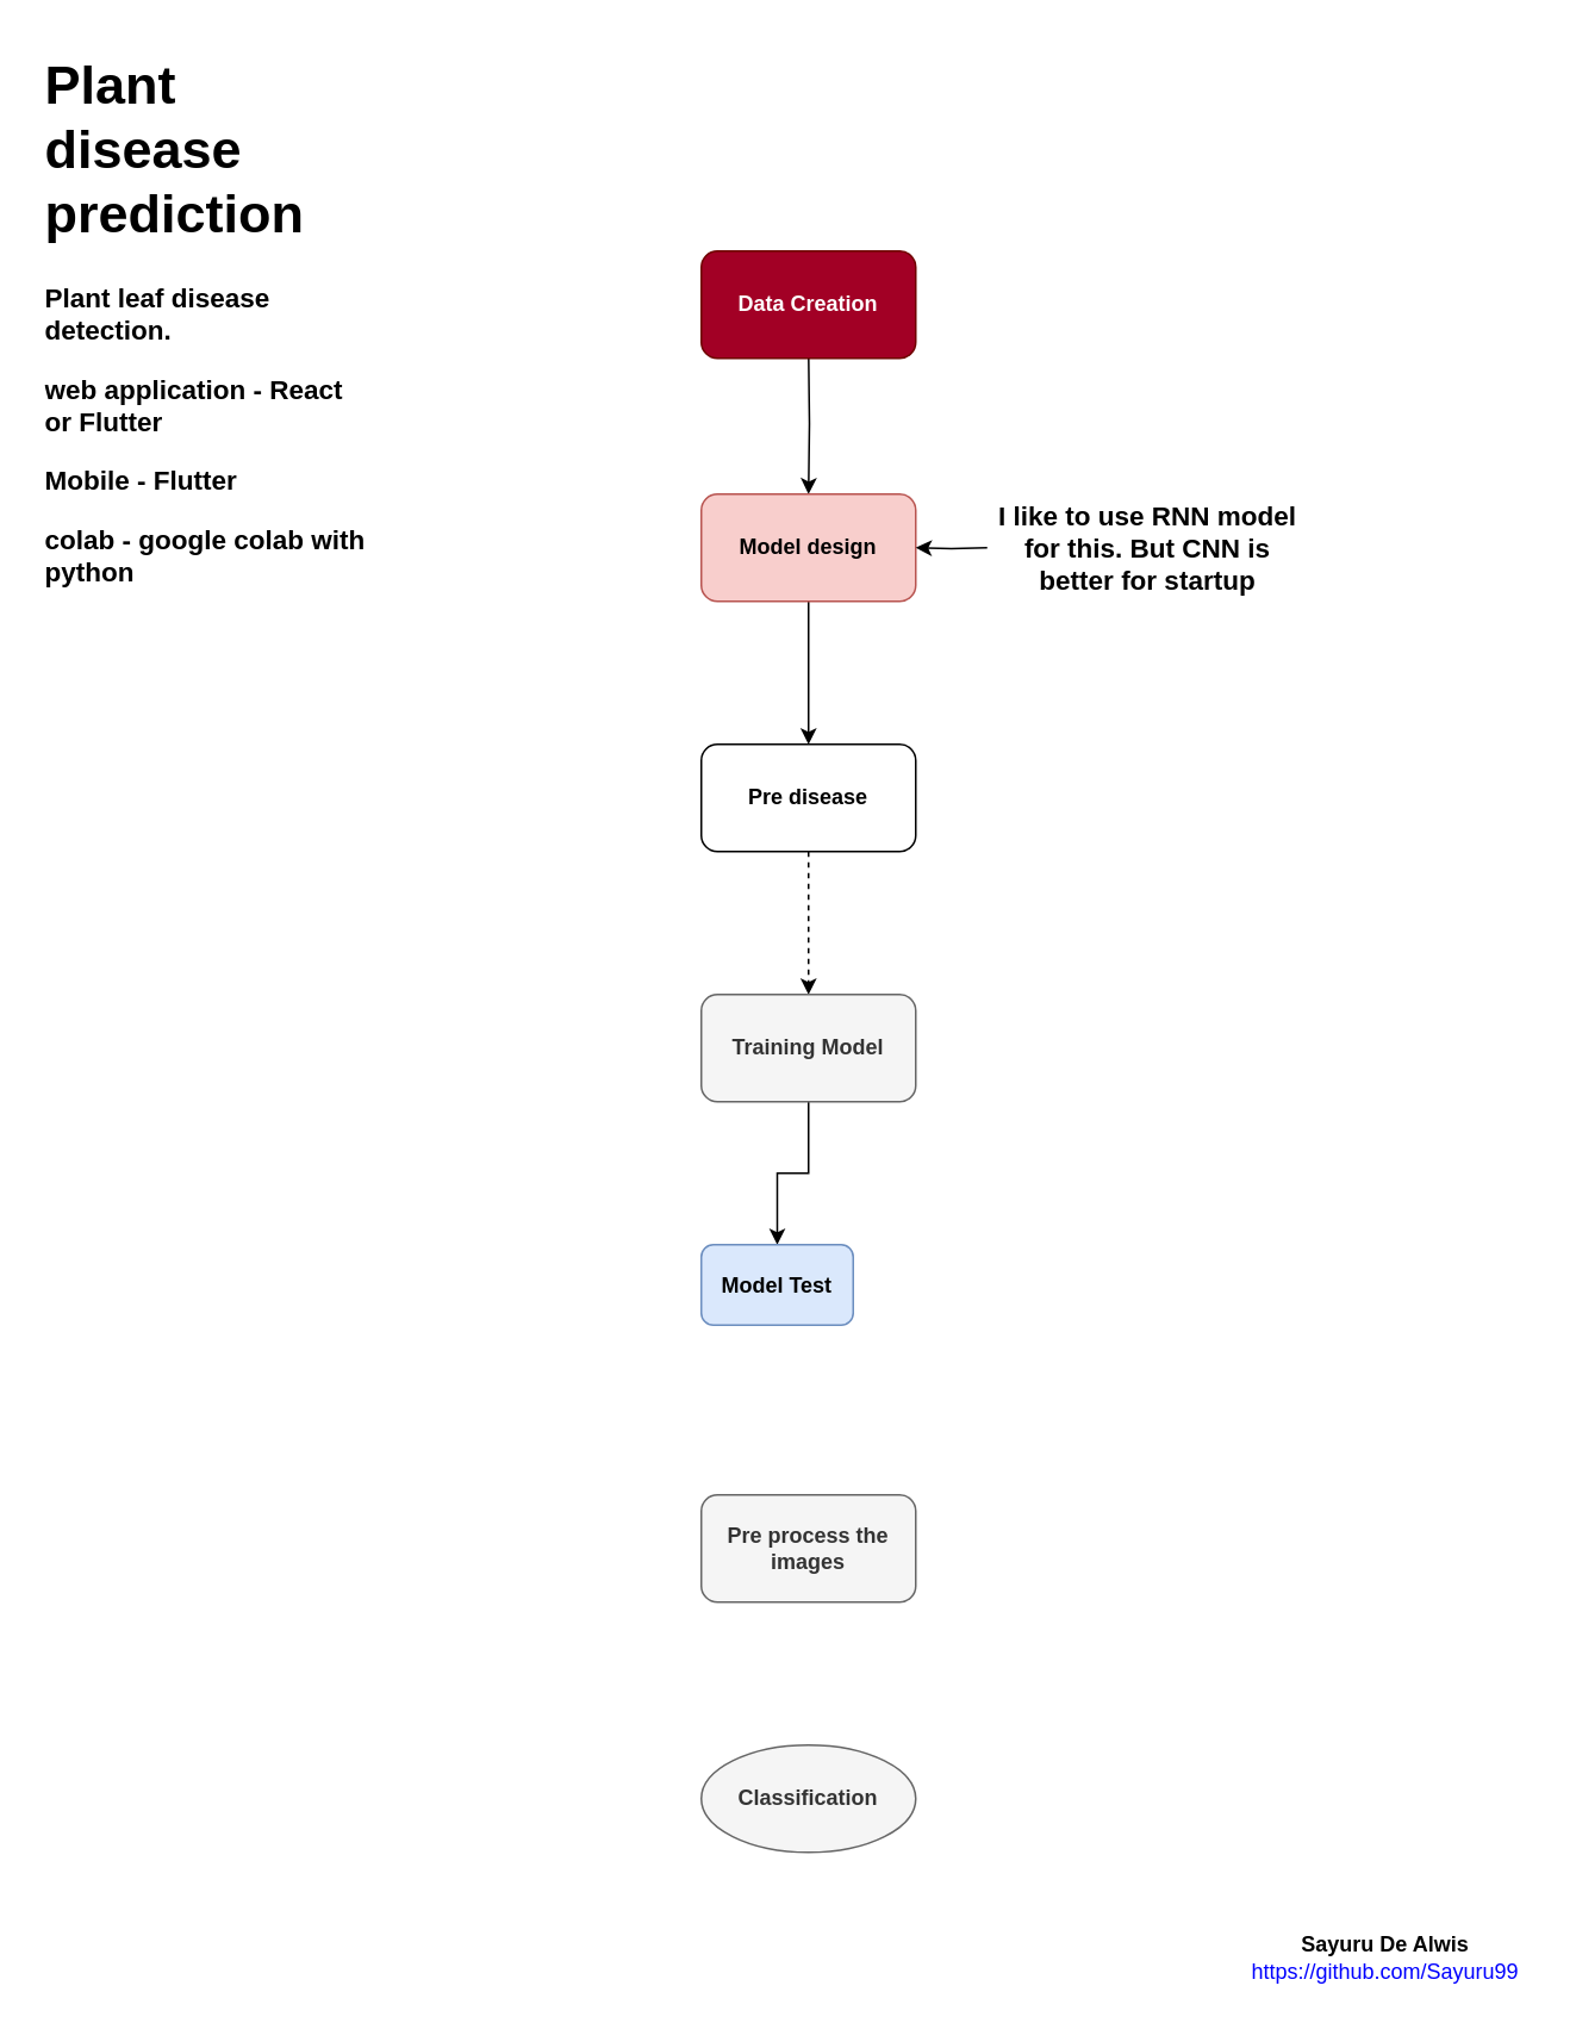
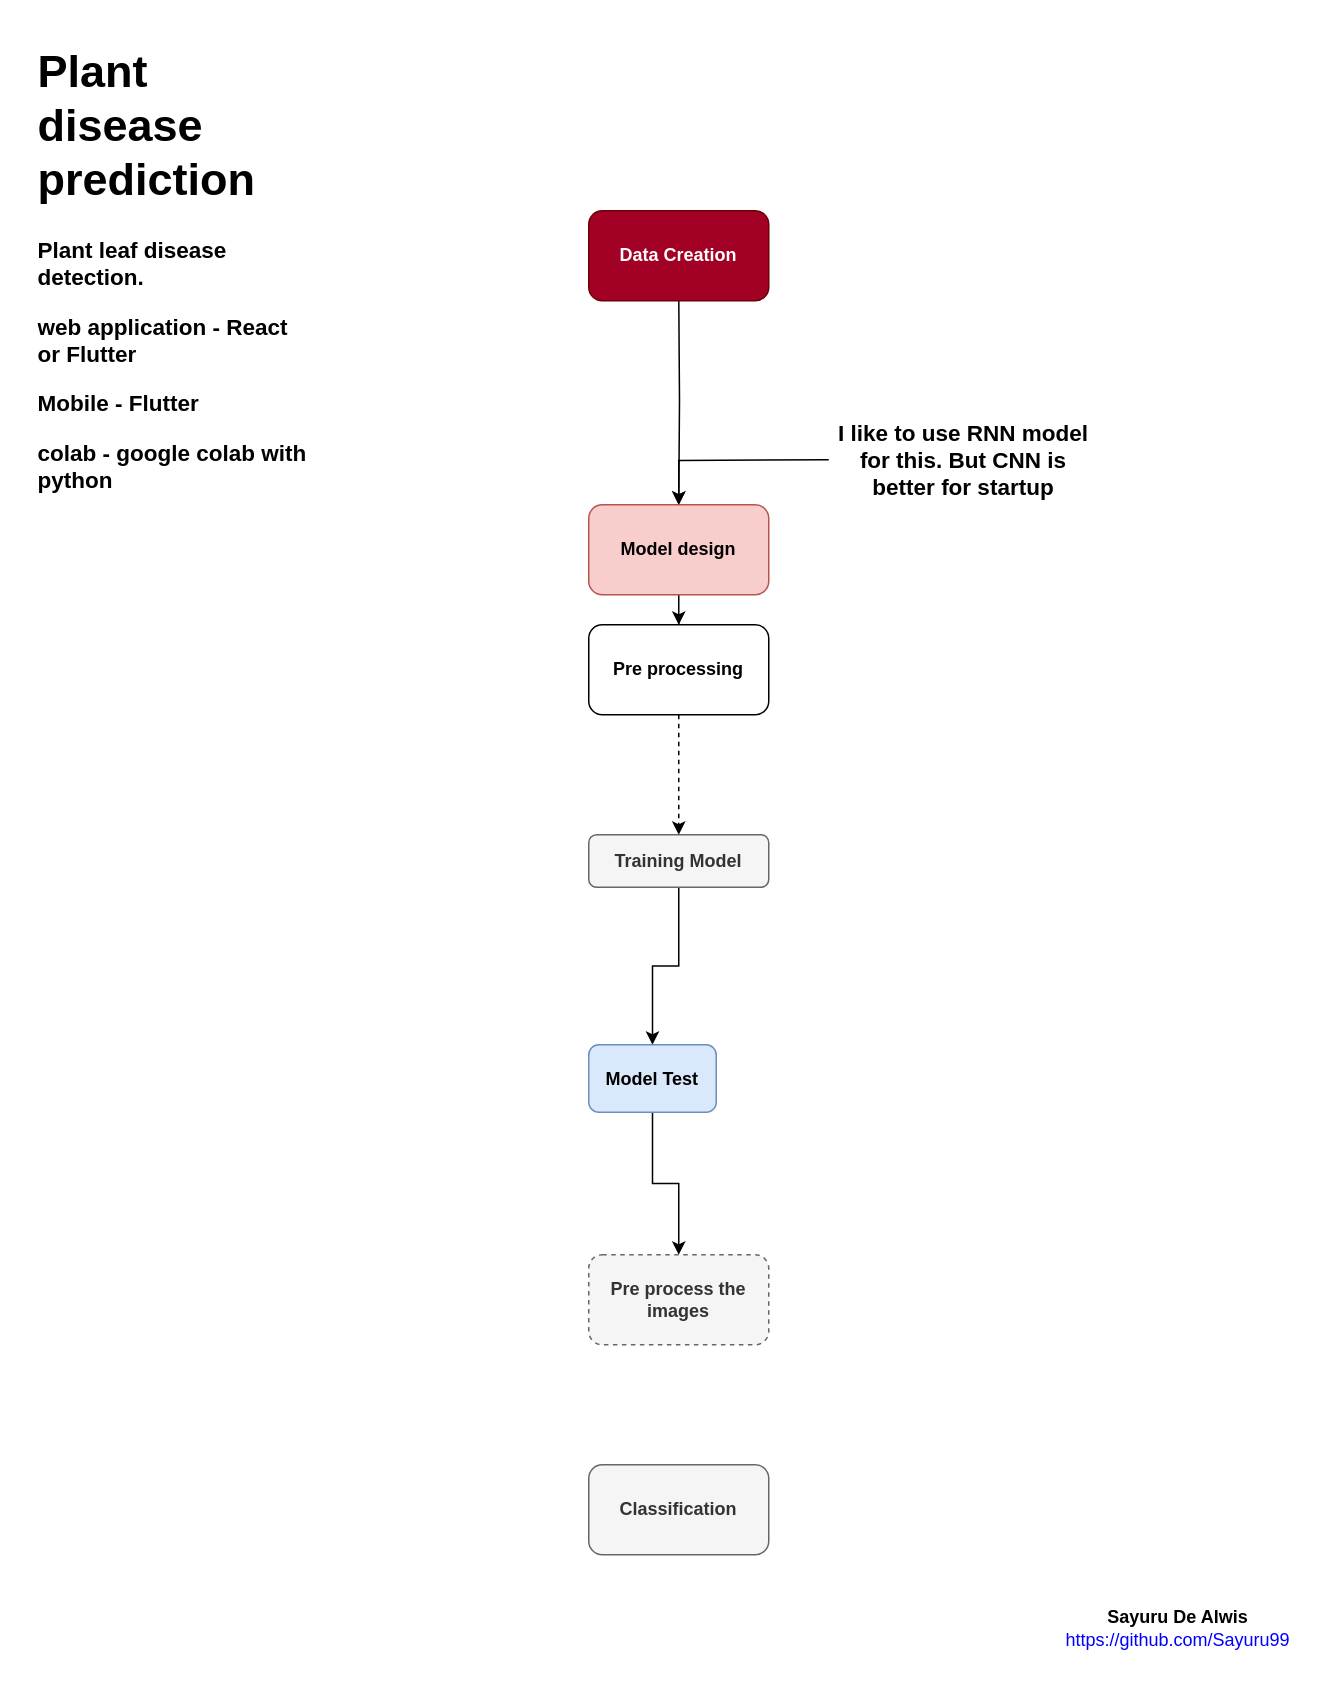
  <mxCell id="0" />
  <mxCell id="1" parent="0" />
  <mxCell id="2" value="" style="edgeStyle=orthogonalEdgeStyle;rounded=0;orthogonalLoop=1;jettySize=auto;html=1;" edge="1" parent="1" target="5"><mxGeometry relative="1" as="geometry"><mxPoint x="452" y="196" as="sourcePoint" /></mxGeometry></mxCell>
  <mxCell id="3" value="&lt;b&gt;Data Creation&lt;/b&gt;" style="rounded=1;whiteSpace=wrap;html=1;fillColor=#a20025;strokeColor=#6F0000;fontColor=#ffffff;" vertex="1" parent="1"><mxGeometry x="392" y="140" width="120" height="60" as="geometry" /></mxCell>
  <mxCell id="4" value="" style="edgeStyle=orthogonalEdgeStyle;rounded=0;orthogonalLoop=1;jettySize=auto;html=1;fontSize=15;" edge="1" parent="1" source="5" target="9"><mxGeometry relative="1" as="geometry" /></mxCell>
- <mxCell id="5" value="&lt;b&gt;Model design&lt;/b&gt;" style="whiteSpace=wrap;html=1;rounded=1;fillColor=#f8cecc;strokeColor=#b85450;" vertex="1" parent="1"><mxGeometry x="392" y="276" width="120" height="60" as="geometry" /></mxCell>
+ <mxCell id="5" value="&lt;b&gt;Model design&lt;/b&gt;" style="whiteSpace=wrap;html=1;rounded=1;fillColor=#f8cecc;strokeColor=#b85450;" vertex="1" parent="1"><mxGeometry x="392" y="336" width="120" height="60" as="geometry" /></mxCell>
  <mxCell id="6" value="" style="edgeStyle=orthogonalEdgeStyle;rounded=0;orthogonalLoop=1;jettySize=auto;html=1;fontSize=15;" edge="1" parent="1" target="5"><mxGeometry relative="1" as="geometry"><mxPoint x="552" y="306" as="sourcePoint" /></mxGeometry></mxCell>
  <mxCell id="7" value="&lt;b&gt;&lt;font style=&quot;font-size: 15px;&quot;&gt;I like to use RNN model for this. But CNN is better for startup&lt;/font&gt;&lt;/b&gt;" style="text;html=1;strokeColor=none;fillColor=none;align=center;verticalAlign=middle;whiteSpace=wrap;rounded=0;" vertex="1" parent="1"><mxGeometry x="552" y="291" width="180" height="30" as="geometry" /></mxCell>
  <mxCell id="8" value="" style="edgeStyle=orthogonalEdgeStyle;rounded=0;orthogonalLoop=1;jettySize=auto;html=1;fontSize=15;dashed=1;" edge="1" parent="1" source="9" target="11"><mxGeometry relative="1" as="geometry" /></mxCell>
- <mxCell id="9" value="&lt;b&gt;Pre disease&lt;/b&gt;" style="whiteSpace=wrap;html=1;rounded=1;" vertex="1" parent="1"><mxGeometry x="392" y="416" width="120" height="60" as="geometry" /></mxCell>
+ <mxCell id="9" value="&lt;b&gt;Pre processing&lt;/b&gt;" style="whiteSpace=wrap;html=1;rounded=1;" vertex="1" parent="1"><mxGeometry x="392" y="416" width="120" height="60" as="geometry" /></mxCell>
  <mxCell id="10" value="" style="edgeStyle=orthogonalEdgeStyle;rounded=0;orthogonalLoop=1;jettySize=auto;html=1;fontSize=15;" edge="1" parent="1" source="11" target="13"><mxGeometry relative="1" as="geometry" /></mxCell>
- <mxCell id="11" value="&lt;b&gt;Training Model&lt;/b&gt;" style="whiteSpace=wrap;html=1;rounded=1;fillColor=#f5f5f5;fontColor=#333333;strokeColor=#666666;" vertex="1" parent="1"><mxGeometry x="392" y="556" width="120" height="60" as="geometry" /></mxCell>
+ <mxCell id="11" value="&lt;b&gt;Training Model&lt;/b&gt;" style="whiteSpace=wrap;html=1;rounded=1;fillColor=#f5f5f5;fontColor=#333333;strokeColor=#666666;" vertex="1" parent="1"><mxGeometry x="392" y="556" width="120" height="35" as="geometry" /></mxCell>
+ <mxCell id="12" value="" style="edgeStyle=orthogonalEdgeStyle;rounded=0;orthogonalLoop=1;jettySize=auto;html=1;fontSize=15;" edge="1" parent="1" source="13" target="14"><mxGeometry relative="1" as="geometry" /></mxCell>
  <mxCell id="13" value="&lt;b&gt;Model Test&lt;/b&gt;" style="whiteSpace=wrap;html=1;rounded=1;fillColor=#dae8fc;strokeColor=#6c8ebf;" vertex="1" parent="1"><mxGeometry x="392" y="696" width="85" height="45" as="geometry" /></mxCell>
- <mxCell id="14" value="&lt;b&gt;Pre process the images&lt;/b&gt;" style="whiteSpace=wrap;html=1;rounded=1;fillColor=#f5f5f5;fontColor=#333333;strokeColor=#666666;" vertex="1" parent="1"><mxGeometry x="392" y="836" width="120" height="60" as="geometry" /></mxCell>
- <mxCell id="15" value="&lt;b&gt;Classification&lt;/b&gt;" style="ellipse;whiteSpace=wrap;html=1;fillColor=#f5f5f5;fontColor=#333333;strokeColor=#666666;" vertex="1" parent="1"><mxGeometry x="392" y="976" width="120" height="60" as="geometry" /></mxCell>
+ <mxCell id="14" value="&lt;b&gt;Pre process the images&lt;/b&gt;" style="whiteSpace=wrap;html=1;rounded=1;fillColor=#f5f5f5;fontColor=#333333;strokeColor=#666666;dashed=1;" vertex="1" parent="1"><mxGeometry x="392" y="836" width="120" height="60" as="geometry" /></mxCell>
+ <mxCell id="15" value="&lt;b&gt;Classification&lt;/b&gt;" style="whiteSpace=wrap;html=1;rounded=1;fillColor=#f5f5f5;fontColor=#333333;strokeColor=#666666;" vertex="1" parent="1"><mxGeometry x="392" y="976" width="120" height="60" as="geometry" /></mxCell>
  <mxCell id="16" value="&lt;h1&gt;Plant disease prediction&lt;/h1&gt;&lt;p&gt;&lt;b&gt;Plant leaf disease detection.&lt;/b&gt;&lt;/p&gt;&lt;p&gt;&lt;b&gt;web application - React or Flutter&lt;/b&gt;&lt;/p&gt;&lt;p&gt;&lt;b&gt;Mobile - Flutter&lt;/b&gt;&lt;/p&gt;&lt;p&gt;&lt;b&gt;colab - google colab with python&lt;/b&gt;&lt;/p&gt;" style="text;html=1;strokeColor=none;fillColor=none;spacing=5;spacingTop=-20;whiteSpace=wrap;overflow=hidden;rounded=0;fontSize=15;" vertex="1" parent="1"><mxGeometry y="20" width="190" height="330" as="geometry" x="20" /></mxCell>
- <mxCell id="17" value="&lt;b&gt;Sayuru De Alwis&lt;/b&gt;&lt;br&gt;&lt;font color=&quot;#0000ff&quot;&gt;https://github.com/Sayuru99&lt;/font&gt;" style="text;html=1;strokeColor=none;fillColor=none;align=center;verticalAlign=middle;whiteSpace=wrap;rounded=0;" vertex="1" parent="1"><mxGeometry x="690" y="1080" width="170" height="30" as="geometry" /></mxCell>
+ <mxCell id="17" value="&lt;b&gt;Sayuru De Alwis&lt;/b&gt;&lt;br&gt;&lt;font color=&quot;#0000ff&quot;&gt;https://github.com/Sayuru99&lt;/font&gt;" style="text;html=1;strokeColor=none;fillColor=none;align=center;verticalAlign=middle;whiteSpace=wrap;rounded=0;" vertex="1" parent="1"><mxGeometry x="700" y="1070" width="170" height="30" as="geometry" /></mxCell>
